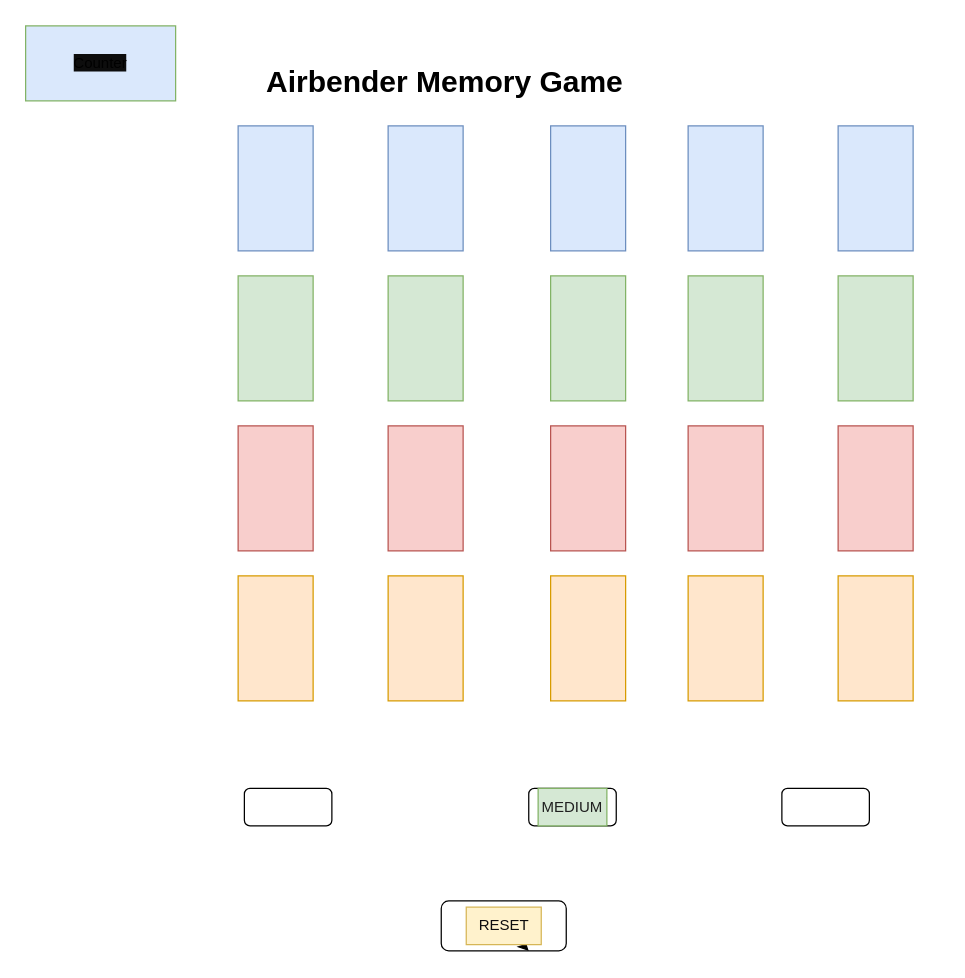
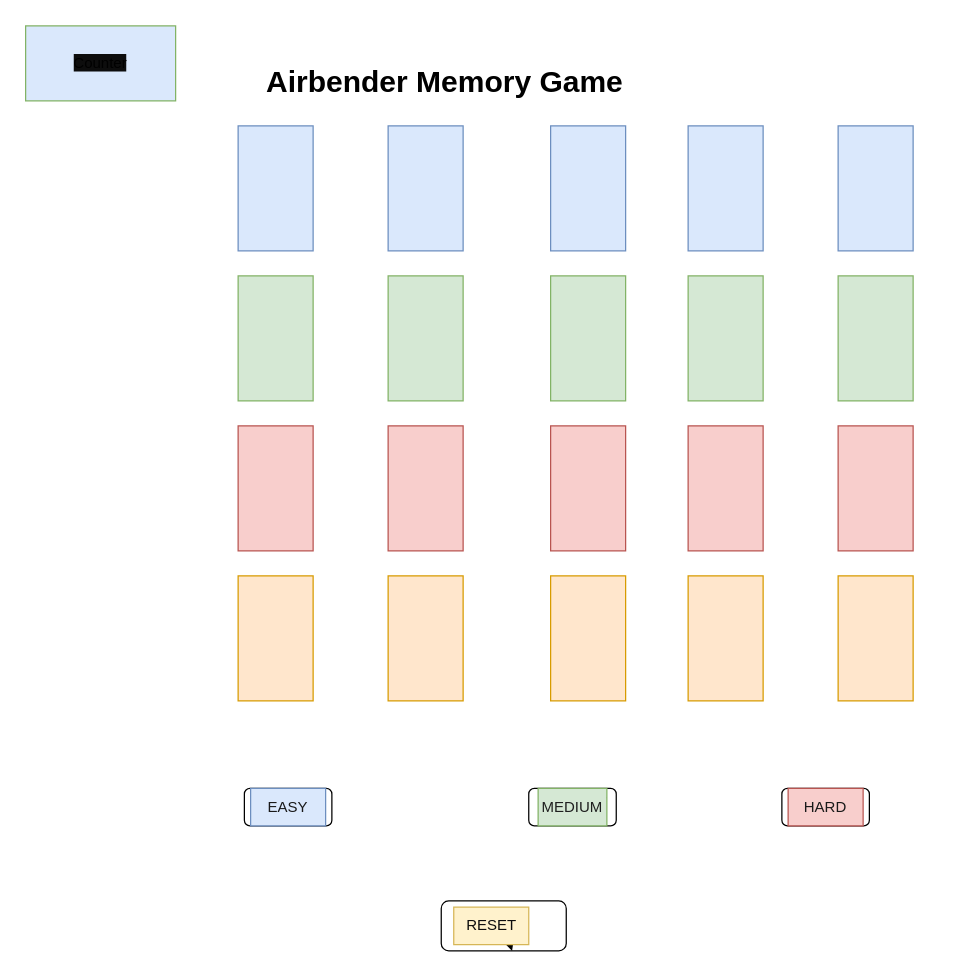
  <mxCell id="0" />
  <mxCell id="1" parent="0" />
  <mxCell id="2" value="" style="rounded=0;whiteSpace=wrap;html=1;rotation=90;fillColor=#dae8fc;strokeColor=#6c8ebf;" parent="1" vertex="1"><mxGeometry x="290" y="120" width="100" height="60" as="geometry" /></mxCell>
  <mxCell id="3" style="edgeStyle=orthogonalEdgeStyle;rounded=0;orthogonalLoop=1;jettySize=auto;html=1;exitX=1;exitY=0.5;exitDx=0;exitDy=0;" parent="1" edge="1"><mxGeometry relative="1" as="geometry"><mxPoint x="355" y="245" as="sourcePoint" /><mxPoint x="355" y="245" as="targetPoint" /></mxGeometry></mxCell>
  <mxCell id="4" value="" style="rounded=0;whiteSpace=wrap;html=1;rotation=90;fillColor=#d5e8d4;strokeColor=#82b366;" parent="1" vertex="1"><mxGeometry x="290" y="240" width="100" height="60" as="geometry" /></mxCell>
  <mxCell id="5" value="" style="rounded=0;whiteSpace=wrap;html=1;rotation=90;fillColor=#d5e8d4;strokeColor=#82b366;" parent="1" vertex="1"><mxGeometry x="170" y="240" width="100" height="60" as="geometry" /></mxCell>
  <mxCell id="6" value="" style="rounded=0;whiteSpace=wrap;html=1;rotation=90;fillColor=#f8cecc;strokeColor=#b85450;" parent="1" vertex="1"><mxGeometry x="290" y="360" width="100" height="60" as="geometry" /></mxCell>
  <mxCell id="7" value="" style="rounded=0;whiteSpace=wrap;html=1;rotation=90;fillColor=#d5e8d4;strokeColor=#82b366;" parent="1" vertex="1"><mxGeometry x="420" y="240" width="100" height="60" as="geometry" /></mxCell>
  <mxCell id="8" value="" style="rounded=0;whiteSpace=wrap;html=1;rotation=90;fillColor=#dae8fc;strokeColor=#6c8ebf;" parent="1" vertex="1"><mxGeometry x="420" y="120" width="100" height="60" as="geometry" /></mxCell>
  <mxCell id="9" value="" style="rounded=0;whiteSpace=wrap;html=1;rotation=90;fillColor=#f8cecc;strokeColor=#b85450;" parent="1" vertex="1"><mxGeometry x="420" y="360" width="100" height="60" as="geometry" /></mxCell>
  <mxCell id="10" value="" style="rounded=0;whiteSpace=wrap;html=1;rotation=90;fillColor=#f8cecc;strokeColor=#b85450;" parent="1" vertex="1"><mxGeometry x="530" y="360" width="100" height="60" as="geometry" /></mxCell>
  <mxCell id="11" value="" style="rounded=0;whiteSpace=wrap;html=1;rotation=90;fillColor=#f8cecc;strokeColor=#b85450;" parent="1" vertex="1"><mxGeometry x="650" y="360" width="100" height="60" as="geometry" /></mxCell>
  <mxCell id="12" value="" style="rounded=0;whiteSpace=wrap;html=1;rotation=90;fillColor=#ffe6cc;strokeColor=#d79b00;" parent="1" vertex="1"><mxGeometry x="530" y="480" width="100" height="60" as="geometry" /></mxCell>
  <mxCell id="13" value="" style="rounded=0;whiteSpace=wrap;html=1;rotation=90;fillColor=#ffe6cc;strokeColor=#d79b00;" parent="1" vertex="1"><mxGeometry x="290" y="480" width="100" height="60" as="geometry" /></mxCell>
  <mxCell id="14" value="" style="rounded=0;whiteSpace=wrap;html=1;rotation=90;fillColor=#d5e8d4;strokeColor=#82b366;" parent="1" vertex="1"><mxGeometry x="530" y="240" width="100" height="60" as="geometry" /></mxCell>
  <mxCell id="15" value="" style="rounded=0;whiteSpace=wrap;html=1;rotation=90;fillColor=#dae8fc;strokeColor=#6c8ebf;" parent="1" vertex="1"><mxGeometry x="530" y="120" width="100" height="60" as="geometry" /></mxCell>
  <mxCell id="16" value="" style="rounded=0;whiteSpace=wrap;html=1;rotation=90;fillColor=#d5e8d4;strokeColor=#82b366;" parent="1" vertex="1"><mxGeometry x="650" y="240" width="100" height="60" as="geometry" /></mxCell>
  <mxCell id="17" value="" style="rounded=0;whiteSpace=wrap;html=1;rotation=90;fillColor=#ffe6cc;strokeColor=#d79b00;" parent="1" vertex="1"><mxGeometry x="650" y="480" width="100" height="60" as="geometry" /></mxCell>
  <mxCell id="18" value="" style="rounded=0;whiteSpace=wrap;html=1;rotation=90;fillColor=#ffe6cc;strokeColor=#d79b00;" parent="1" vertex="1"><mxGeometry x="170" y="480" width="100" height="60" as="geometry" /></mxCell>
  <mxCell id="19" value="" style="rounded=0;whiteSpace=wrap;html=1;rotation=90;fillColor=#dae8fc;strokeColor=#6c8ebf;" parent="1" vertex="1"><mxGeometry x="650" y="120" width="100" height="60" as="geometry" /></mxCell>
  <mxCell id="20" value="" style="rounded=0;whiteSpace=wrap;html=1;rotation=90;fillColor=#ffe6cc;strokeColor=#d79b00;" parent="1" vertex="1"><mxGeometry x="420" y="480" width="100" height="60" as="geometry" /></mxCell>
  <mxCell id="21" value="" style="rounded=0;whiteSpace=wrap;html=1;rotation=90;fillColor=#f8cecc;strokeColor=#b85450;" parent="1" vertex="1"><mxGeometry x="170" y="360" width="100" height="60" as="geometry" /></mxCell>
  <mxCell id="22" value="" style="rounded=1;whiteSpace=wrap;html=1;" parent="1" vertex="1"><mxGeometry x="195" y="630" width="70" height="30" as="geometry" /></mxCell>
  <mxCell id="23" value="" style="rounded=1;whiteSpace=wrap;html=1;" parent="1" vertex="1"><mxGeometry x="422.5" y="630" width="70" height="30" as="geometry" /></mxCell>
  <mxCell id="24" value="" style="rounded=1;whiteSpace=wrap;html=1;" parent="1" vertex="1"><mxGeometry x="625" y="630" width="70" height="30" as="geometry" /></mxCell>
+ <mxCell id="25" value="&lt;font color=&quot;#191919&quot;&gt;EASY&lt;/font&gt;" style="text;html=1;strokeColor=#6c8ebf;fillColor=#dae8fc;align=center;verticalAlign=middle;whiteSpace=wrap;rounded=0;" parent="1" vertex="1"><mxGeometry x="200" y="630" width="60" height="30" as="geometry" /></mxCell>
  <mxCell id="26" style="edgeStyle=none;html=1;exitX=1;exitY=0.25;exitDx=0;exitDy=0;fontColor=#0D0D0D;" edge="1" parent="1" source="27"><mxGeometry relative="1" as="geometry"><mxPoint x="435" y="640" as="targetPoint" /></mxGeometry></mxCell>
  <mxCell id="27" value="&lt;font color=&quot;#1f1f1f&quot;&gt;MEDIUM&lt;/font&gt;" style="text;html=1;strokeColor=#82b366;fillColor=#d5e8d4;align=center;verticalAlign=middle;whiteSpace=wrap;rounded=0;" parent="1" vertex="1"><mxGeometry x="430" y="630" width="55" height="30" as="geometry" /></mxCell>
+ <mxCell id="28" value="&lt;font color=&quot;#191919&quot;&gt;HARD&lt;/font&gt;" style="text;html=1;strokeColor=#b85450;fillColor=#f8cecc;align=center;verticalAlign=middle;whiteSpace=wrap;rounded=0;" parent="1" vertex="1"><mxGeometry x="630" y="630" width="60" height="30" as="geometry" /></mxCell>
  <mxCell id="29" value="" style="rounded=1;whiteSpace=wrap;html=1;" parent="1" vertex="1"><mxGeometry x="352.5" y="720" width="100" height="40" as="geometry" /></mxCell>
  <mxCell id="30" style="edgeStyle=none;html=1;exitX=0.75;exitY=1;exitDx=0;exitDy=0;fontColor=#0D0D0D;" edge="1" parent="1" source="31" target="29"><mxGeometry relative="1" as="geometry" /></mxCell>
- <mxCell id="31" value="&lt;font color=&quot;#0d0d0d&quot;&gt;RESET&lt;/font&gt;" style="text;html=1;strokeColor=#d6b656;fillColor=#fff2cc;align=center;verticalAlign=middle;whiteSpace=wrap;rounded=0;" parent="1" vertex="1"><mxGeometry x="372.5" y="725" width="60" height="30" as="geometry" /></mxCell>
+ <mxCell id="31" value="&lt;font color=&quot;#0d0d0d&quot;&gt;RESET&lt;/font&gt;" style="text;html=1;strokeColor=#d6b656;fillColor=#fff2cc;align=center;verticalAlign=middle;whiteSpace=wrap;rounded=0;" parent="1" vertex="1"><mxGeometry x="362.5" y="725" width="60" height="30" as="geometry" /></mxCell>
  <mxCell id="32" value="Airbender Memory Game" style="text;strokeColor=none;fillColor=none;html=1;fontSize=24;fontStyle=1;verticalAlign=middle;align=center;" parent="1" vertex="1"><mxGeometry x="244" y="45" width="222.5" height="40" as="geometry" /></mxCell>
  <mxCell id="33" value="" style="rounded=0;whiteSpace=wrap;html=1;rotation=90;fillColor=#dae8fc;strokeColor=#6c8ebf;" parent="1" vertex="1"><mxGeometry x="170" y="120" width="100" height="60" as="geometry" /></mxCell>
  <mxCell id="34" value="&lt;span style=&quot;background-color: rgb(13 , 13 , 13)&quot;&gt;Counter&lt;/span&gt;" style="rounded=0;whiteSpace=wrap;html=1;fillColor=#dae8fc;strokeColor=#82b366;" vertex="1" parent="1"><mxGeometry width="120" height="60" as="geometry" x="20" y="20" /></mxCell>
